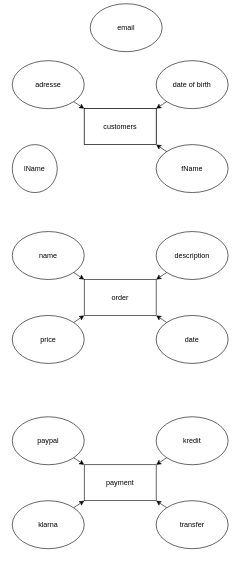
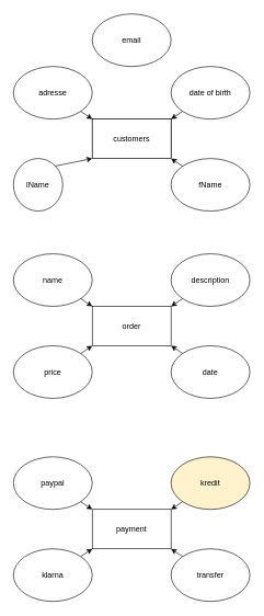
  <mxCell id="0" />
  <mxCell id="1" parent="0" />
  <mxCell id="2" value="" style="rounded=0;whiteSpace=wrap;html=1;" parent="1" vertex="1"><mxGeometry x="140" y="180" width="120" height="60" as="geometry" /></mxCell>
  <mxCell id="3" value="customers" style="rounded=0;whiteSpace=wrap;html=1;" parent="1" vertex="1"><mxGeometry x="140" y="180" width="120" height="60" as="geometry" /></mxCell>
  <mxCell id="4" value="fName" style="ellipse;whiteSpace=wrap;html=1;" parent="1" vertex="1"><mxGeometry x="260" y="240" width="120" height="80" as="geometry" /></mxCell>
  <mxCell id="5" value="lName" style="ellipse;whiteSpace=wrap;html=1;" parent="1" vertex="1"><mxGeometry x="20" y="240" width="75" height="80" as="geometry" /></mxCell>
  <mxCell id="6" value="adresse" style="ellipse;whiteSpace=wrap;html=1;" parent="1" vertex="1"><mxGeometry x="20" y="100" width="120" height="80" as="geometry" /></mxCell>
  <mxCell id="7" value="date of birth&lt;span style=&quot;color: rgba(0 , 0 , 0 , 0) ; font-family: monospace ; font-size: 0px&quot;&gt;%3CmxGraphModel%3E%3Croot%3E%3CmxCell%20id%3D%220%22%2F%3E%3CmxCell%20id%3D%221%22%20parent%3D%220%22%2F%3E%3CmxCell%20id%3D%222%22%20value%3D%22fName%22%20style%3D%22ellipse%3BwhiteSpace%3Dwrap%3Bhtml%3D1%3B%22%20vertex%3D%221%22%20parent%3D%221%22%3E%3CmxGeometry%20x%3D%22190%22%20y%3D%22160%22%20width%3D%22120%22%20height%3D%2280%22%20as%3D%22geometry%22%2F%3E%3C%2FmxCell%3E%3C%2Froot%3E%3C%2FmxGraphModel%3E&lt;/span&gt;" style="ellipse;whiteSpace=wrap;html=1;" parent="1" vertex="1"><mxGeometry x="260" y="100" width="120" height="80" as="geometry" /></mxCell>
- <mxCell id="8" value="email" style="ellipse;whiteSpace=wrap;html=1;" parent="1" vertex="1"><mxGeometry x="150" y="5" width="120" height="80" as="geometry" /></mxCell>
+ <mxCell id="8" value="email" style="ellipse;whiteSpace=wrap;html=1;" parent="1" vertex="1"><mxGeometry x="140" y="20" width="120" height="80" as="geometry" /></mxCell>
+ <mxCell id="9" value="" style="endArrow=classic;html=1;exitX=1;exitY=0;exitDx=0;exitDy=0;entryX=0;entryY=1;entryDx=0;entryDy=0;" parent="1" source="5" target="3" edge="1"><mxGeometry width="50" height="50" relative="1" as="geometry"><mxPoint x="180" y="330" as="sourcePoint" /><mxPoint x="230" y="280" as="targetPoint" /></mxGeometry></mxCell>
  <mxCell id="10" value="" style="endArrow=classic;html=1;exitX=1;exitY=1;exitDx=0;exitDy=0;" parent="1" source="6" edge="1"><mxGeometry width="50" height="50" relative="1" as="geometry"><mxPoint x="180" y="330" as="sourcePoint" /><mxPoint x="140" y="180" as="targetPoint" /></mxGeometry></mxCell>
  <mxCell id="11" value="" style="endArrow=classic;html=1;exitX=0;exitY=1;exitDx=0;exitDy=0;entryX=1;entryY=0;entryDx=0;entryDy=0;" parent="1" source="7" target="3" edge="1"><mxGeometry width="50" height="50" relative="1" as="geometry"><mxPoint x="142.426" y="188.284" as="sourcePoint" /><mxPoint x="160" y="200" as="targetPoint" /></mxGeometry></mxCell>
  <mxCell id="12" value="" style="endArrow=classic;html=1;exitX=0;exitY=0;exitDx=0;exitDy=0;" parent="1" source="4" edge="1"><mxGeometry width="50" height="50" relative="1" as="geometry"><mxPoint x="152.426" y="198.284" as="sourcePoint" /><mxPoint x="260" y="240" as="targetPoint" /></mxGeometry></mxCell>
  <mxCell id="13" value="order" style="rounded=0;whiteSpace=wrap;html=1;" parent="1" vertex="1"><mxGeometry x="140" y="465" width="120" height="60" as="geometry" /></mxCell>
  <mxCell id="14" value="description" style="ellipse;whiteSpace=wrap;html=1;" parent="1" vertex="1"><mxGeometry x="260" y="385" width="120" height="80" as="geometry" /></mxCell>
  <mxCell id="15" value="name" style="ellipse;whiteSpace=wrap;html=1;" parent="1" vertex="1"><mxGeometry x="20" y="385" width="120" height="80" as="geometry" /></mxCell>
  <mxCell id="16" value="date" style="ellipse;whiteSpace=wrap;html=1;" parent="1" vertex="1"><mxGeometry x="260" y="525" width="120" height="80" as="geometry" /></mxCell>
  <mxCell id="17" value="price" style="ellipse;whiteSpace=wrap;html=1;" parent="1" vertex="1"><mxGeometry x="20" y="525" width="120" height="80" as="geometry" /></mxCell>
  <mxCell id="18" value="" style="endArrow=classic;html=1;exitX=1;exitY=0;exitDx=0;exitDy=0;entryX=0;entryY=1;entryDx=0;entryDy=0;" edge="1" parent="1"><mxGeometry width="50" height="50" relative="1" as="geometry"><mxPoint x="122.426" y="536.716" as="sourcePoint" /><mxPoint x="140" y="525" as="targetPoint" /></mxGeometry></mxCell>
  <mxCell id="19" value="" style="endArrow=classic;html=1;exitX=1;exitY=1;exitDx=0;exitDy=0;" edge="1" parent="1"><mxGeometry width="50" height="50" relative="1" as="geometry"><mxPoint x="122.426" y="453.284" as="sourcePoint" /><mxPoint x="140" y="465" as="targetPoint" /></mxGeometry></mxCell>
  <mxCell id="20" value="" style="endArrow=classic;html=1;exitX=0;exitY=1;exitDx=0;exitDy=0;entryX=1;entryY=0;entryDx=0;entryDy=0;" edge="1" parent="1"><mxGeometry width="50" height="50" relative="1" as="geometry"><mxPoint x="277.574" y="453.284" as="sourcePoint" /><mxPoint x="260" y="465" as="targetPoint" /></mxGeometry></mxCell>
  <mxCell id="21" value="" style="endArrow=classic;html=1;exitX=0;exitY=0;exitDx=0;exitDy=0;" edge="1" parent="1"><mxGeometry width="50" height="50" relative="1" as="geometry"><mxPoint x="277.574" y="536.716" as="sourcePoint" /><mxPoint x="260" y="525" as="targetPoint" /></mxGeometry></mxCell>
  <mxCell id="22" value="payment" style="rounded=0;whiteSpace=wrap;html=1;" vertex="1" parent="1"><mxGeometry x="140" y="774" width="120" height="60" as="geometry" /></mxCell>
- <mxCell id="23" value="kredit" style="ellipse;whiteSpace=wrap;html=1;" vertex="1" parent="1"><mxGeometry x="260" y="694" width="120" height="80" as="geometry" /></mxCell>
+ <mxCell id="23" value="kredit" style="ellipse;whiteSpace=wrap;html=1;fillColor=#fff2cc;" vertex="1" parent="1"><mxGeometry x="260" y="694" width="120" height="80" as="geometry" /></mxCell>
  <mxCell id="24" value="paypal" style="ellipse;whiteSpace=wrap;html=1;" vertex="1" parent="1"><mxGeometry x="20" y="694" width="120" height="80" as="geometry" /></mxCell>
  <mxCell id="25" value="transfer" style="ellipse;whiteSpace=wrap;html=1;" vertex="1" parent="1"><mxGeometry x="260" y="834" width="120" height="80" as="geometry" /></mxCell>
  <mxCell id="26" value="klarna" style="ellipse;whiteSpace=wrap;html=1;" vertex="1" parent="1"><mxGeometry x="20" y="834" width="120" height="80" as="geometry" /></mxCell>
  <mxCell id="27" value="" style="endArrow=classic;html=1;exitX=1;exitY=0;exitDx=0;exitDy=0;entryX=0;entryY=1;entryDx=0;entryDy=0;" edge="1" parent="1"><mxGeometry width="50" height="50" relative="1" as="geometry"><mxPoint x="122.426" y="845.716" as="sourcePoint" /><mxPoint x="140" y="834" as="targetPoint" /></mxGeometry></mxCell>
  <mxCell id="28" value="" style="endArrow=classic;html=1;exitX=1;exitY=1;exitDx=0;exitDy=0;" edge="1" parent="1"><mxGeometry width="50" height="50" relative="1" as="geometry"><mxPoint x="122.426" y="762.284" as="sourcePoint" /><mxPoint x="140" y="774" as="targetPoint" /></mxGeometry></mxCell>
  <mxCell id="29" value="" style="endArrow=classic;html=1;exitX=0;exitY=1;exitDx=0;exitDy=0;entryX=1;entryY=0;entryDx=0;entryDy=0;" edge="1" parent="1"><mxGeometry width="50" height="50" relative="1" as="geometry"><mxPoint x="277.574" y="762.284" as="sourcePoint" /><mxPoint x="260" y="774" as="targetPoint" /></mxGeometry></mxCell>
  <mxCell id="30" value="" style="endArrow=classic;html=1;exitX=0;exitY=0;exitDx=0;exitDy=0;" edge="1" parent="1"><mxGeometry width="50" height="50" relative="1" as="geometry"><mxPoint x="277.574" y="845.716" as="sourcePoint" /><mxPoint x="260" y="834" as="targetPoint" /></mxGeometry></mxCell>
